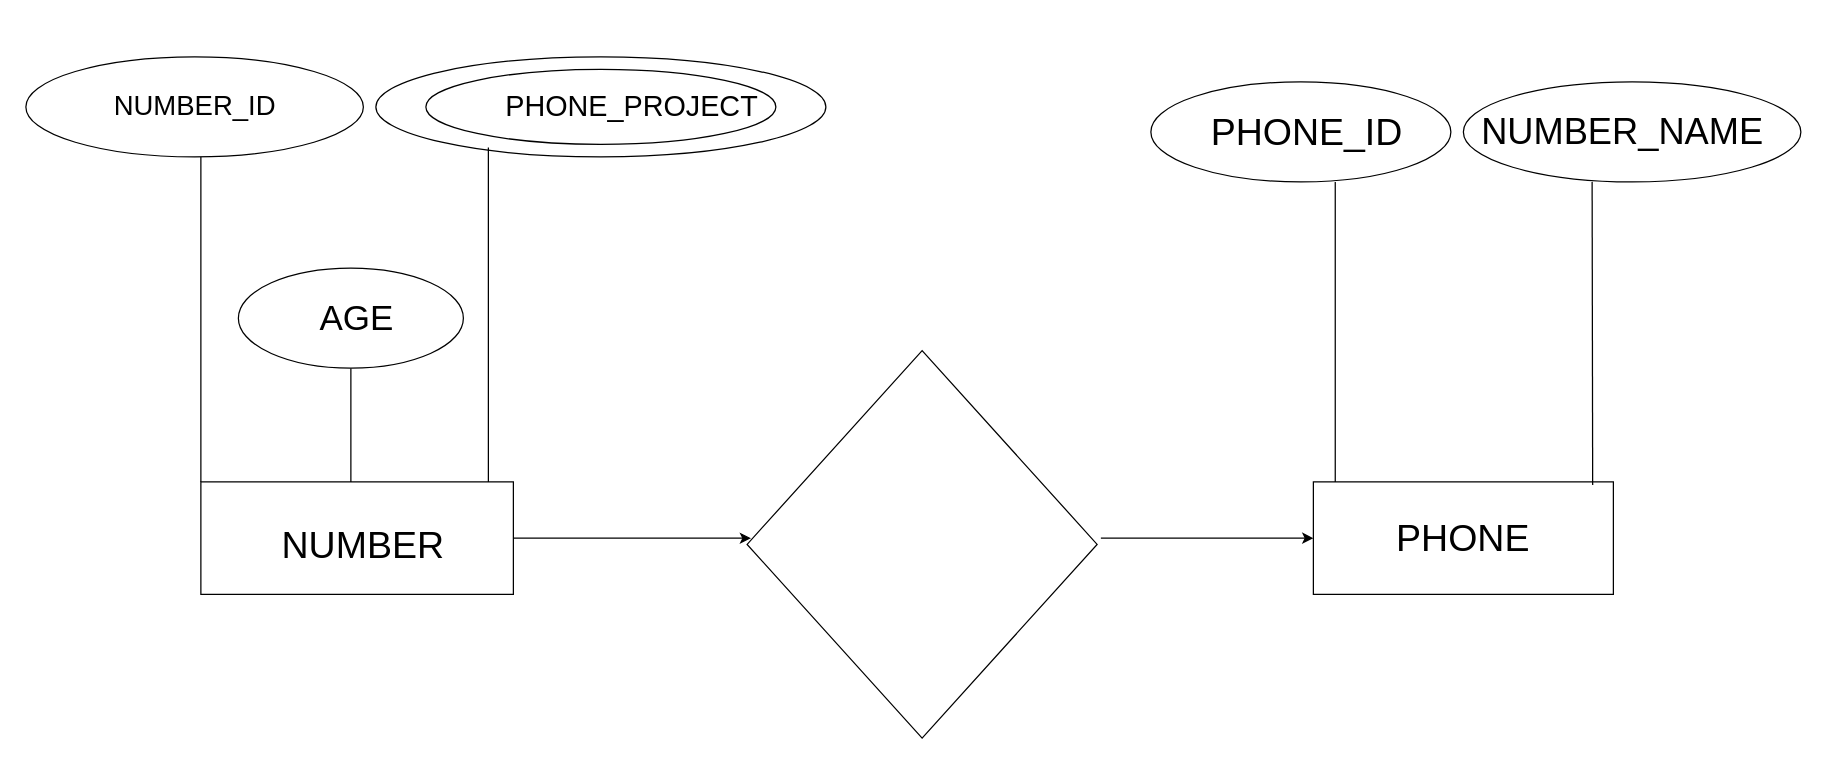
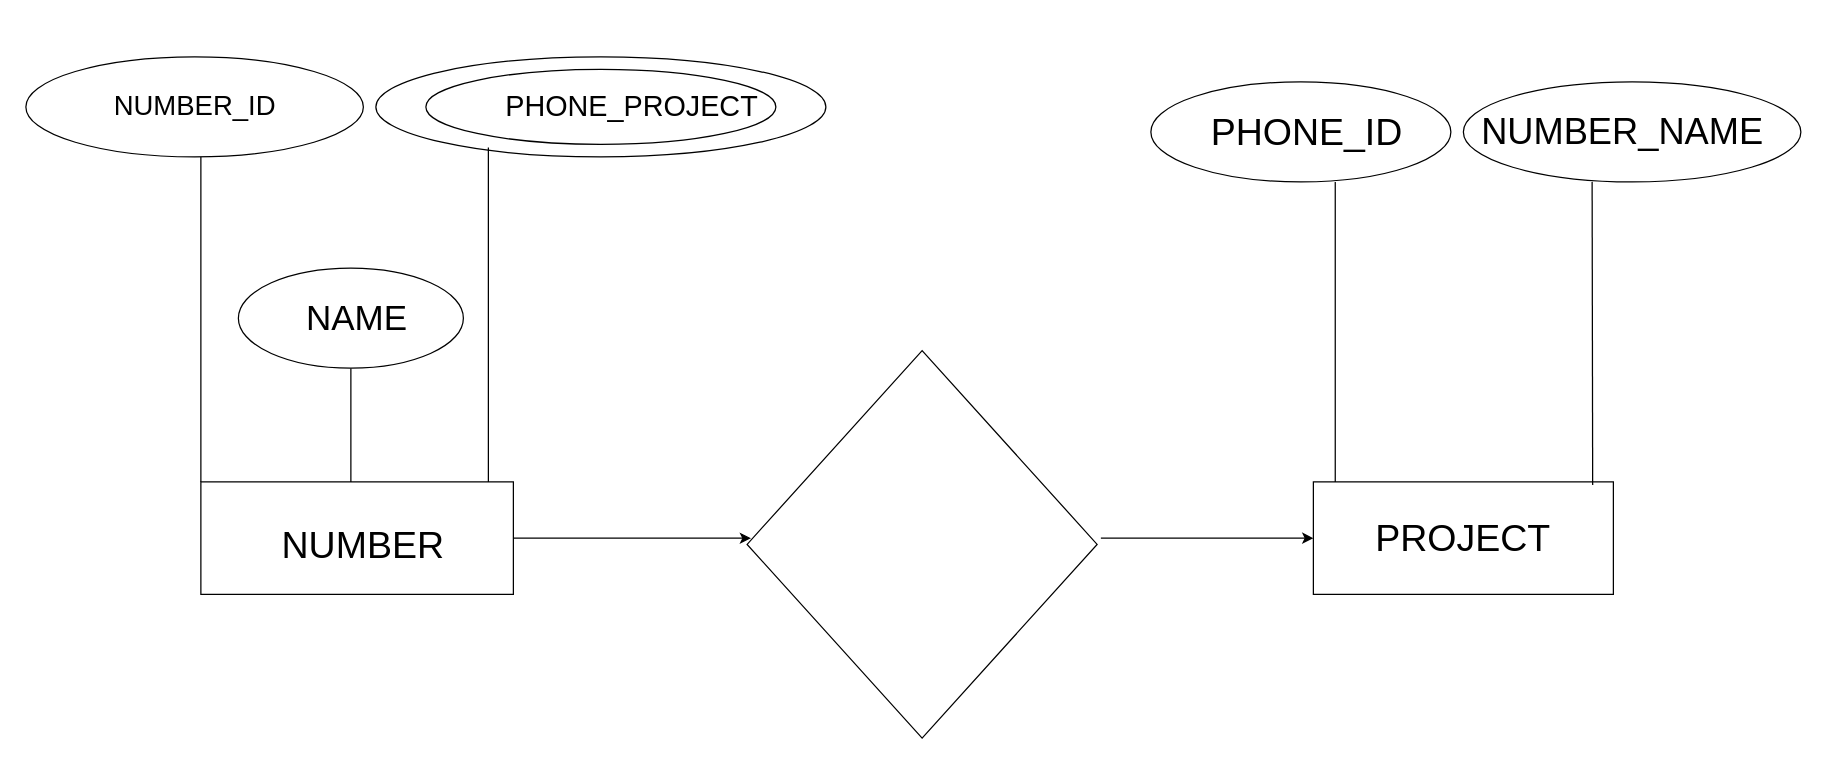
  <mxCell id="0" style=";html=1;" />
  <mxCell id="1" style=";html=1;" parent="0" />
  <mxCell id="2" value="" style="edgeStyle=orthogonalEdgeStyle;rounded=0;orthogonalLoop=1;jettySize=auto;html=1;entryX=0.011;entryY=0.484;entryDx=0;entryDy=0;entryPerimeter=0;" edge="1" parent="1" source="3" target="5"><mxGeometry relative="1" as="geometry"><mxPoint x="575" y="430" as="targetPoint" /></mxGeometry></mxCell>
  <mxCell id="3" value="" style="rounded=0;whiteSpace=wrap;html=1;" vertex="1" parent="1"><mxGeometry x="160" y="385" width="250" height="90" as="geometry" /></mxCell>
  <mxCell id="4" value="NUMBER" style="text;html=1;strokeColor=none;fillColor=none;align=center;verticalAlign=middle;whiteSpace=wrap;rounded=0;strokeWidth=30;fontSize=30;" vertex="1" parent="1"><mxGeometry x="220" y="405" width="140" height="60" as="geometry" /></mxCell>
  <mxCell id="5" value="" style="rhombus;whiteSpace=wrap;html=1;" vertex="1" parent="1"><mxGeometry x="597" y="280" width="280" height="310" as="geometry" /></mxCell>
  <mxCell id="6" value="" style="rounded=0;whiteSpace=wrap;html=1;" vertex="1" parent="1"><mxGeometry x="1050" y="385" width="240" height="90" as="geometry" /></mxCell>
- <mxCell id="7" value="PHONE" style="text;html=1;strokeColor=none;fillColor=none;align=center;verticalAlign=middle;whiteSpace=wrap;rounded=0;fontSize=30;" vertex="1" parent="1"><mxGeometry x="1070" y="395" width="200" height="70" as="geometry" /></mxCell>
+ <mxCell id="7" value="PROJECT" style="text;html=1;strokeColor=none;fillColor=none;align=center;verticalAlign=middle;whiteSpace=wrap;rounded=0;fontSize=30;" vertex="1" parent="1"><mxGeometry x="1070" y="395" width="200" height="70" as="geometry" /></mxCell>
  <mxCell id="8" value="" style="edgeStyle=none;orthogonalLoop=1;jettySize=auto;html=1;rounded=0;entryX=0;entryY=0.5;entryDx=0;entryDy=0;" edge="1" parent="1" target="6"><mxGeometry width="100" relative="1" as="geometry"><mxPoint x="880" y="430" as="sourcePoint" /><mxPoint x="960" y="425" as="targetPoint" /><Array as="points" /></mxGeometry></mxCell>
  <mxCell id="9" value="" style="endArrow=none;html=1;rounded=0;" edge="1" parent="1"><mxGeometry width="50" height="50" relative="1" as="geometry"><mxPoint x="1067.5" y="145" as="sourcePoint" /><mxPoint x="1067.5" y="385" as="targetPoint" /><Array as="points"><mxPoint x="1067.5" y="275" /></Array></mxGeometry></mxCell>
  <mxCell id="10" value="" style="endArrow=none;html=1;rounded=0;entryX=0.931;entryY=0.028;entryDx=0;entryDy=0;entryPerimeter=0;" edge="1" parent="1" target="6"><mxGeometry width="50" height="50" relative="1" as="geometry"><mxPoint x="1273" y="145" as="sourcePoint" /><mxPoint x="1310" y="485" as="targetPoint" /></mxGeometry></mxCell>
  <mxCell id="11" value="" style="ellipse;whiteSpace=wrap;html=1;" vertex="1" parent="1"><mxGeometry x="920" y="65" width="240" height="80" as="geometry" /></mxCell>
  <mxCell id="12" value="PHONE_ID" style="text;html=1;strokeColor=none;fillColor=none;align=center;verticalAlign=middle;whiteSpace=wrap;rounded=0;fontSize=30;" vertex="1" parent="1"><mxGeometry x="950" y="65" width="190" height="80" as="geometry" /></mxCell>
  <mxCell id="13" value="" style="ellipse;whiteSpace=wrap;html=1;" vertex="1" parent="1"><mxGeometry x="1170" y="65" width="270" height="80" as="geometry" /></mxCell>
  <mxCell id="14" value="NUMBER_NAME" style="text;html=1;strokeColor=none;fillColor=none;align=center;verticalAlign=middle;whiteSpace=wrap;rounded=0;fontSize=29;" vertex="1" parent="1"><mxGeometry x="1210" y="65" width="175" height="80" as="geometry" /></mxCell>
  <mxCell id="15" value="" style="ellipse;whiteSpace=wrap;html=1;" vertex="1" parent="1"><mxGeometry x="20" y="45" width="270" height="80" as="geometry" /></mxCell>
  <mxCell id="16" value="" style="ellipse;whiteSpace=wrap;html=1;" vertex="1" parent="1"><mxGeometry x="300" y="45" width="360" height="80" as="geometry" /></mxCell>
  <mxCell id="17" value="" style="ellipse;whiteSpace=wrap;html=1;" vertex="1" parent="1"><mxGeometry x="340" y="55" width="280" height="60" as="geometry" /></mxCell>
  <mxCell id="18" value="" style="endArrow=none;html=1;rounded=0;" edge="1" parent="1" target="19"><mxGeometry width="50" height="50" relative="1" as="geometry"><mxPoint x="280" y="385" as="sourcePoint" /><mxPoint x="280" y="275" as="targetPoint" /></mxGeometry></mxCell>
  <mxCell id="19" value="" style="ellipse;whiteSpace=wrap;html=1;" vertex="1" parent="1"><mxGeometry x="190" y="214" width="180" height="80" as="geometry" /></mxCell>
  <mxCell id="20" value="" style="endArrow=none;html=1;rounded=0;" edge="1" parent="1"><mxGeometry width="50" height="50" relative="1" as="geometry"><mxPoint x="160" y="385" as="sourcePoint" /><mxPoint x="160" y="125" as="targetPoint" /></mxGeometry></mxCell>
  <mxCell id="21" value="NUMBER_ID" style="text;html=1;strokeColor=none;fillColor=none;align=center;verticalAlign=middle;whiteSpace=wrap;rounded=0;fontSize=22;" vertex="1" parent="1"><mxGeometry x="62.5" y="20" width="185" height="130" as="geometry" /></mxCell>
  <mxCell id="22" value="PHONE_PROJECT" style="text;html=1;strokeColor=none;fillColor=none;align=center;verticalAlign=middle;whiteSpace=wrap;rounded=0;fontSize=23;" vertex="1" parent="1"><mxGeometry x="390" y="20" width="230" height="130" as="geometry" /></mxCell>
  <mxCell id="23" value="" style="endArrow=none;html=1;rounded=0;entryX=0;entryY=0.75;entryDx=0;entryDy=0;" edge="1" parent="1" target="22"><mxGeometry width="50" height="50" relative="1" as="geometry"><mxPoint x="390" y="385" as="sourcePoint" /><mxPoint x="440" y="215" as="targetPoint" /></mxGeometry></mxCell>
- <mxCell id="24" value="AGE" style="text;html=1;strokeColor=none;fillColor=none;align=center;verticalAlign=middle;whiteSpace=wrap;rounded=0;fontSize=28;" vertex="1" parent="1"><mxGeometry x="150" y="174" width="270" height="160" as="geometry" /></mxCell>
+ <mxCell id="24" value="NAME" style="text;html=1;strokeColor=none;fillColor=none;align=center;verticalAlign=middle;whiteSpace=wrap;rounded=0;fontSize=28;" vertex="1" parent="1"><mxGeometry x="150" y="174" width="270" height="160" as="geometry" /></mxCell>
